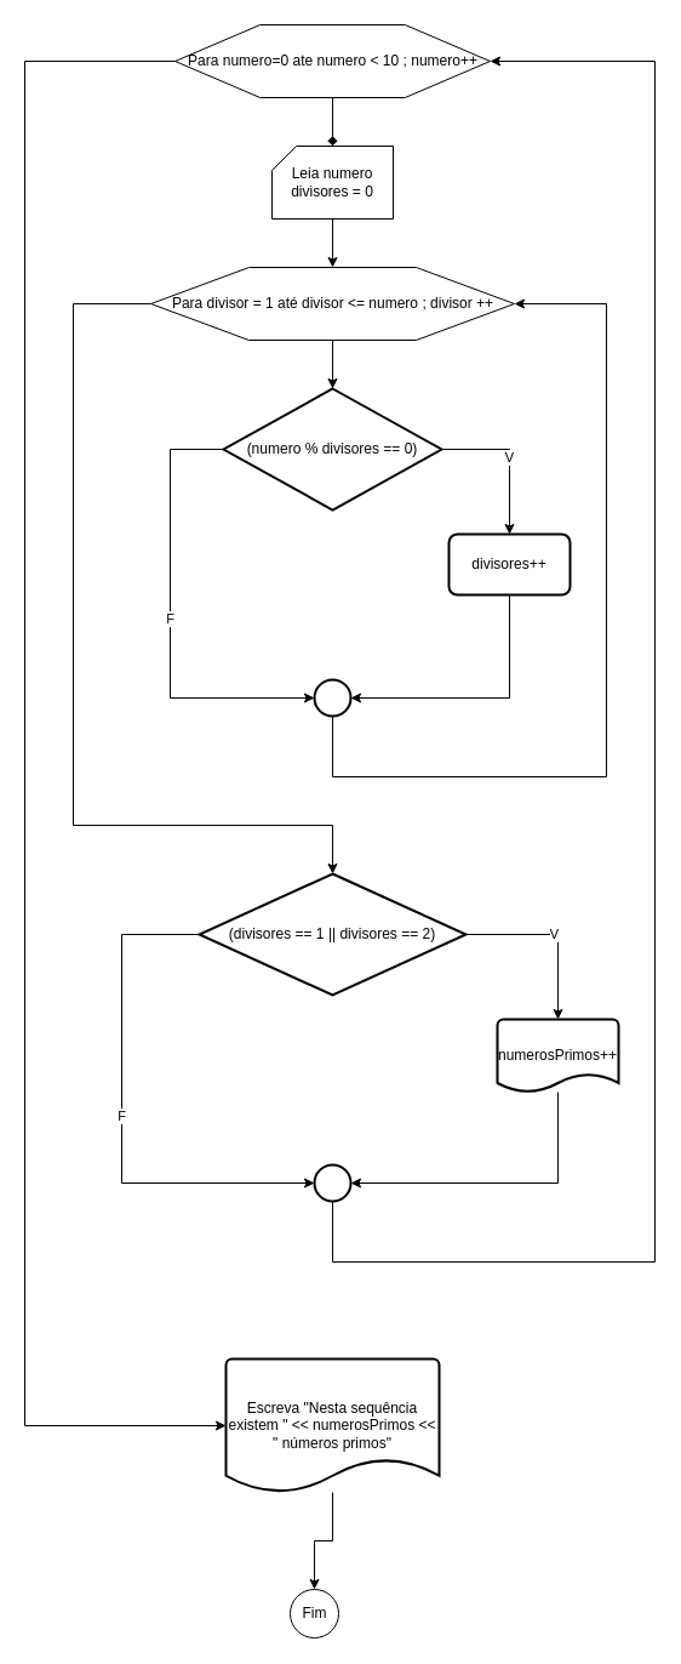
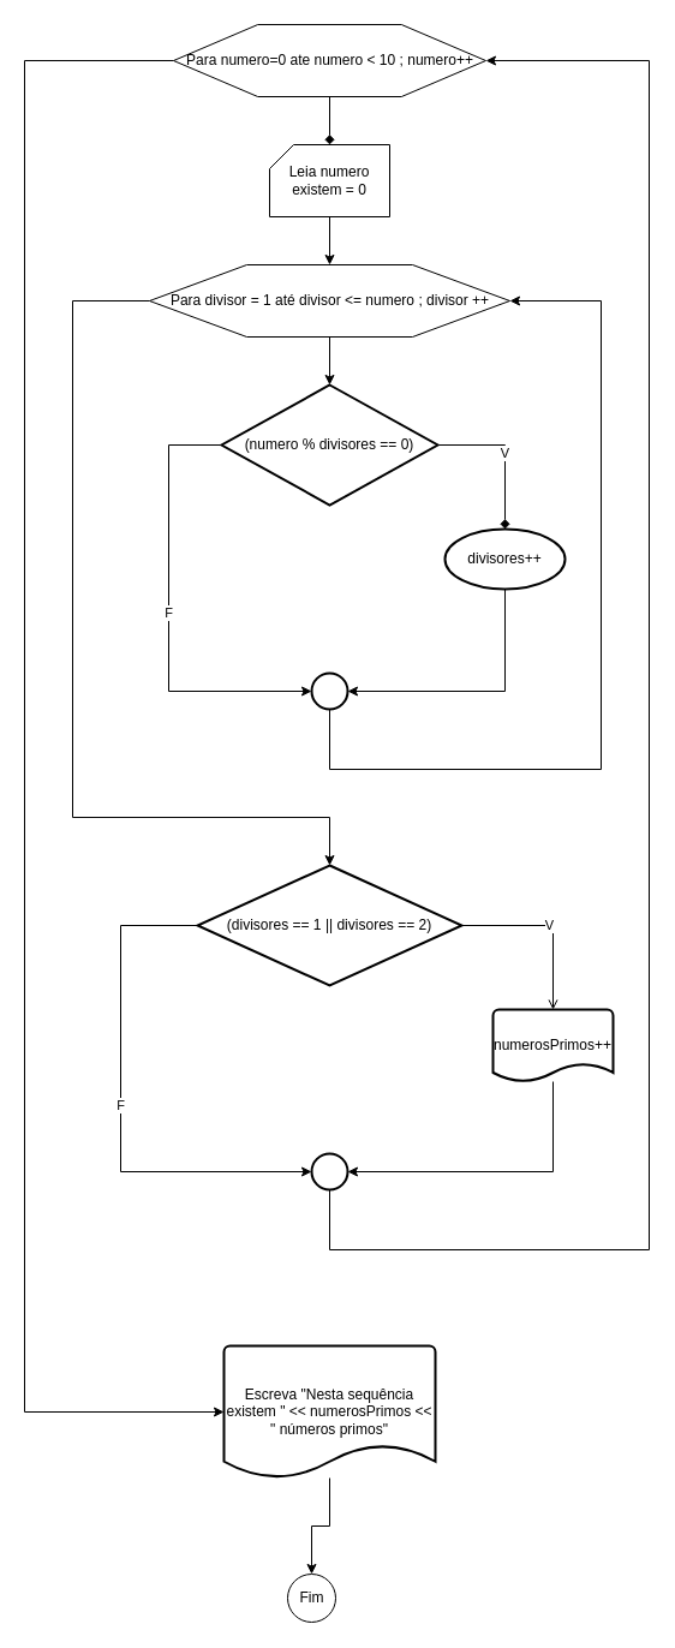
  <mxCell id="0" />
  <mxCell id="1" parent="0" />
  <mxCell id="2" value="" style="edgeStyle=orthogonalEdgeStyle;rounded=0;orthogonalLoop=1;jettySize=auto;html=1;" parent="1" source="3" target="9" edge="1"><mxGeometry relative="1" as="geometry" /></mxCell>
- <mxCell id="3" value="Leia numero&lt;br&gt;divisores = 0" style="verticalLabelPosition=middle;verticalAlign=middle;html=1;shape=card;whiteSpace=wrap;size=20;arcSize=12;labelPosition=center;align=center;" parent="1" vertex="1"><mxGeometry x="224" y="120" width="100" height="60" as="geometry" /></mxCell>
+ <mxCell id="3" value="Leia numero&lt;br&gt;existem = 0" style="verticalLabelPosition=middle;verticalAlign=middle;html=1;shape=card;whiteSpace=wrap;size=20;arcSize=12;labelPosition=center;align=center;" parent="1" vertex="1"><mxGeometry x="224" y="120" width="100" height="60" as="geometry" /></mxCell>
  <mxCell id="4" value="" style="edgeStyle=orthogonalEdgeStyle;rounded=0;orthogonalLoop=1;jettySize=auto;html=1;endArrow=diamond;" parent="1" source="6" target="3" edge="1"><mxGeometry relative="1" as="geometry" /></mxCell>
  <mxCell id="5" style="edgeStyle=orthogonalEdgeStyle;rounded=0;orthogonalLoop=1;jettySize=auto;html=1;entryX=0;entryY=0.5;entryDx=0;entryDy=0;entryPerimeter=0;" parent="1" source="6" target="25" edge="1"><mxGeometry relative="1" as="geometry"><mxPoint x="20" y="1090" as="targetPoint" /><Array as="points"><mxPoint x="20" y="50" /><mxPoint x="20" y="1175" /></Array></mxGeometry></mxCell>
  <mxCell id="6" value="Para numero=0 ate numero &amp;lt; 10 ; numero++" style="verticalLabelPosition=middle;verticalAlign=middle;html=1;shape=hexagon;perimeter=hexagonPerimeter2;arcSize=6;size=0.27;labelPosition=center;align=center;" parent="1" vertex="1"><mxGeometry x="144" y="20" width="260" height="60" as="geometry" /></mxCell>
  <mxCell id="7" value="" style="edgeStyle=orthogonalEdgeStyle;rounded=0;orthogonalLoop=1;jettySize=auto;html=1;" parent="1" source="9" target="12" edge="1"><mxGeometry relative="1" as="geometry" /></mxCell>
  <mxCell id="8" style="edgeStyle=orthogonalEdgeStyle;rounded=0;orthogonalLoop=1;jettySize=auto;html=1;entryX=0.5;entryY=0;entryDx=0;entryDy=0;entryPerimeter=0;" parent="1" source="9" target="19" edge="1"><mxGeometry relative="1" as="geometry"><Array as="points"><mxPoint x="60" y="250" /><mxPoint x="60" y="680" /><mxPoint x="274" y="680" /></Array></mxGeometry></mxCell>
  <mxCell id="9" value="Para divisor = 1 até divisor &amp;lt;= numero ; divisor ++" style="verticalLabelPosition=middle;verticalAlign=middle;html=1;shape=hexagon;perimeter=hexagonPerimeter2;arcSize=6;size=0.27;labelPosition=center;align=center;" parent="1" vertex="1"><mxGeometry x="124" y="220" width="300" height="60" as="geometry" /></mxCell>
- <mxCell id="10" value="V" style="edgeStyle=orthogonalEdgeStyle;rounded=0;orthogonalLoop=1;jettySize=auto;html=1;" parent="1" source="12" target="14" edge="1"><mxGeometry relative="1" as="geometry" /></mxCell>
+ <mxCell id="10" value="V" style="edgeStyle=orthogonalEdgeStyle;rounded=0;orthogonalLoop=1;jettySize=auto;html=1;endArrow=diamond;" parent="1" source="12" target="14" edge="1"><mxGeometry relative="1" as="geometry" /></mxCell>
  <mxCell id="11" value="F" style="edgeStyle=orthogonalEdgeStyle;rounded=0;orthogonalLoop=1;jettySize=auto;html=1;entryX=0;entryY=0.5;entryDx=0;entryDy=0;entryPerimeter=0;" parent="1" source="12" target="16" edge="1"><mxGeometry relative="1" as="geometry"><Array as="points"><mxPoint x="140" y="370" /><mxPoint x="140" y="575" /></Array></mxGeometry></mxCell>
  <mxCell id="12" value="(numero % divisores == 0)" style="strokeWidth=2;html=1;shape=mxgraph.flowchart.decision;whiteSpace=wrap;" parent="1" vertex="1"><mxGeometry x="184" y="320" width="180" height="100" as="geometry" /></mxCell>
  <mxCell id="13" style="edgeStyle=orthogonalEdgeStyle;rounded=0;orthogonalLoop=1;jettySize=auto;html=1;entryX=1;entryY=0.5;entryDx=0;entryDy=0;entryPerimeter=0;" parent="1" source="14" target="16" edge="1"><mxGeometry relative="1" as="geometry"><Array as="points"><mxPoint x="420" y="575" /></Array></mxGeometry></mxCell>
- <mxCell id="14" value="divisores++" style="rounded=1;whiteSpace=wrap;html=1;absoluteArcSize=1;arcSize=14;strokeWidth=2;" parent="1" vertex="1"><mxGeometry x="370" y="440" width="100" height="50" as="geometry" /></mxCell>
+ <mxCell id="14" value="divisores++" style="ellipse;whiteSpace=wrap;html=1;absoluteArcSize=1;arcSize=14;strokeWidth=2;" parent="1" vertex="1"><mxGeometry x="370" y="440" width="100" height="50" as="geometry" /></mxCell>
  <mxCell id="15" style="edgeStyle=orthogonalEdgeStyle;rounded=0;orthogonalLoop=1;jettySize=auto;html=1;entryX=1;entryY=0.5;entryDx=0;entryDy=0;" parent="1" source="16" target="9" edge="1"><mxGeometry relative="1" as="geometry"><Array as="points"><mxPoint x="274" y="640" /><mxPoint x="500" y="640" /><mxPoint x="500" y="250" /></Array></mxGeometry></mxCell>
  <mxCell id="16" value="" style="strokeWidth=2;html=1;shape=mxgraph.flowchart.start_2;whiteSpace=wrap;" parent="1" vertex="1"><mxGeometry x="259" y="560" width="30" height="30" as="geometry" /></mxCell>
- <mxCell id="17" value="V" style="edgeStyle=orthogonalEdgeStyle;rounded=0;orthogonalLoop=1;jettySize=auto;html=1;entryX=0.5;entryY=0;entryDx=0;entryDy=0;entryPerimeter=0;" parent="1" source="19" target="21" edge="1"><mxGeometry relative="1" as="geometry" /></mxCell>
+ <mxCell id="17" value="V" style="edgeStyle=orthogonalEdgeStyle;rounded=0;orthogonalLoop=1;jettySize=auto;html=1;entryX=0.5;entryY=0;entryDx=0;entryDy=0;entryPerimeter=0;endArrow=open;" parent="1" source="19" target="21" edge="1"><mxGeometry relative="1" as="geometry" /></mxCell>
  <mxCell id="18" value="F" style="edgeStyle=orthogonalEdgeStyle;rounded=0;orthogonalLoop=1;jettySize=auto;html=1;entryX=0;entryY=0.5;entryDx=0;entryDy=0;entryPerimeter=0;" parent="1" source="19" target="23" edge="1"><mxGeometry relative="1" as="geometry"><Array as="points"><mxPoint x="100" y="770" /><mxPoint x="100" y="975" /></Array></mxGeometry></mxCell>
  <mxCell id="19" value="(divisores == 1 || divisores == 2)" style="strokeWidth=2;html=1;shape=mxgraph.flowchart.decision;whiteSpace=wrap;" parent="1" vertex="1"><mxGeometry x="164" y="720" width="220" height="100" as="geometry" /></mxCell>
  <mxCell id="20" style="edgeStyle=orthogonalEdgeStyle;rounded=0;orthogonalLoop=1;jettySize=auto;html=1;entryX=1;entryY=0.5;entryDx=0;entryDy=0;entryPerimeter=0;" parent="1" source="21" target="23" edge="1"><mxGeometry relative="1" as="geometry"><Array as="points"><mxPoint x="460" y="975" /></Array></mxGeometry></mxCell>
  <mxCell id="21" value="numerosPrimos++" style="strokeWidth=2;html=1;shape=mxgraph.flowchart.document2;whiteSpace=wrap;size=0.25;" parent="1" vertex="1"><mxGeometry x="410" y="840" width="100" height="60" as="geometry" /></mxCell>
  <mxCell id="22" style="edgeStyle=orthogonalEdgeStyle;rounded=0;orthogonalLoop=1;jettySize=auto;html=1;entryX=1;entryY=0.5;entryDx=0;entryDy=0;" parent="1" source="23" target="6" edge="1"><mxGeometry relative="1" as="geometry"><Array as="points"><mxPoint x="274" y="1040" /><mxPoint x="540" y="1040" /><mxPoint x="540" y="50" /></Array></mxGeometry></mxCell>
  <mxCell id="23" value="" style="strokeWidth=2;html=1;shape=mxgraph.flowchart.start_2;whiteSpace=wrap;" parent="1" vertex="1"><mxGeometry x="259" y="960" width="30" height="30" as="geometry" /></mxCell>
  <mxCell id="24" value="" style="edgeStyle=orthogonalEdgeStyle;rounded=0;orthogonalLoop=1;jettySize=auto;html=1;" parent="1" source="25" target="26" edge="1"><mxGeometry relative="1" as="geometry" /></mxCell>
  <mxCell id="25" value="Escreva &quot;Nesta sequência existem &quot; &amp;lt;&amp;lt; numerosPrimos &amp;lt;&amp;lt; &quot; números primos&quot;" style="strokeWidth=2;html=1;shape=mxgraph.flowchart.document2;whiteSpace=wrap;size=0.25;" parent="1" vertex="1"><mxGeometry x="186" y="1120" width="176" height="110" as="geometry" /></mxCell>
  <mxCell id="26" value="Fim" style="verticalLabelPosition=middle;verticalAlign=middle;html=1;shape=mxgraph.flowchart.on-page_reference;labelPosition=center;align=center;" parent="1" vertex="1"><mxGeometry x="239" y="1310" width="40" height="40" as="geometry" /></mxCell>
